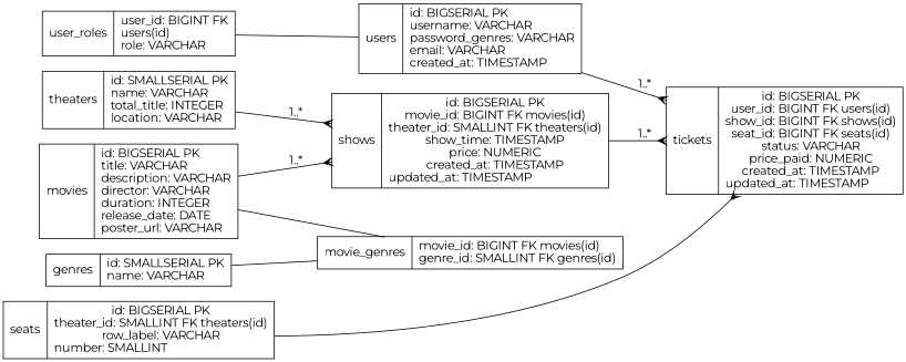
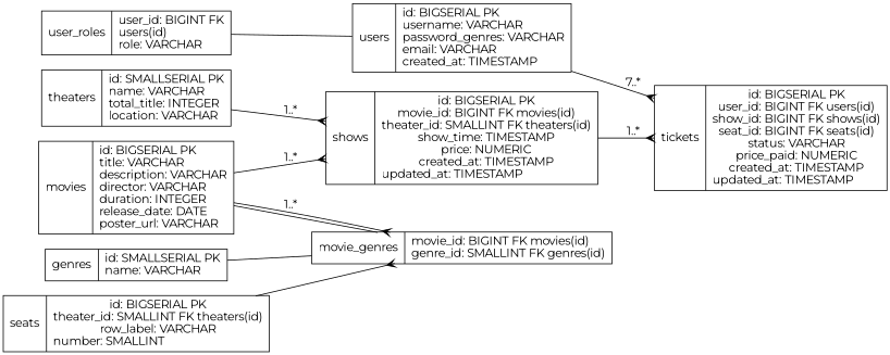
  digraph {
    fontname=Montserrat
    rankdir=LR
    node [fontname=Montserrat shape=record]
    edge [arrowhead=crow fontname=Montserrat]
    n1 [label="{users|id: BIGSERIAL PK\lusername: VARCHAR\lpassword_genres: VARCHAR\lemail: VARCHAR\lcreated_at: TIMESTAMP\l}"]
    n2 [label="{tickets|id: BIGSERIAL PK\nuser_id: BIGINT FK users(id)\nshow_id: BIGINT FK shows(id)\nseat_id: BIGINT FK seats(id)\nstatus: VARCHAR\nprice_paid: NUMERIC\ncreated_at: TIMESTAMP\nupdated_at: TIMESTAMP\l}"]
    n3 [label="{user_roles|user_id: BIGINT FK\nusers(id)\lrole: VARCHAR\l}"]
    n4 [label="{genres|id: SMALLSERIAL PK\lname: VARCHAR\l}"]
    n5 [label="{movie_genres|movie_id: BIGINT FK movies(id)\lgenre_id: SMALLINT FK genres(id)\l}"]
    n6 [label="{movies|id: BIGSERIAL PK\ltitle: VARCHAR\ldescription: VARCHAR\ldirector: VARCHAR\lduration: INTEGER\lrelease_date: DATE\lposter_url: VARCHAR\l}"]
    n7 [label="{shows|id: BIGSERIAL PK\nmovie_id: BIGINT FK movies(id)\ntheater_id: SMALLINT FK theaters(id)\nshow_time: TIMESTAMP\nprice: NUMERIC\ncreated_at: TIMESTAMP\nupdated_at: TIMESTAMP\l}"]
    n8 [label="{theaters|id: SMALLSERIAL PK\lname: VARCHAR\ltotal_title: INTEGER\llocation: VARCHAR\l}"]
    n9 [label="{seats|id: BIGSERIAL PK\ntheater_id: SMALLINT FK theaters(id)\lrow_label: VARCHAR\nnumber: SMALLINT\l}"]
-   n1 -> n2 [label="1..*"]
+   n1 -> n2 [label="7..*"]
    n3 -> n1 [arrowhead=none arrowtail=crow]
    n4 -> n5 [arrowhead=none arrowtail=crow]
    n5 -> n6 [arrowhead=none arrowtail=crow]
+   n6 -> n5 [label="1..*"]
    n6 -> n7 [label="1..*"]
    n7 -> n2 [label="1..*"]
    n8 -> n7 [label="1..*"]
-   n9 -> n2
+   n9 -> n5
  }
